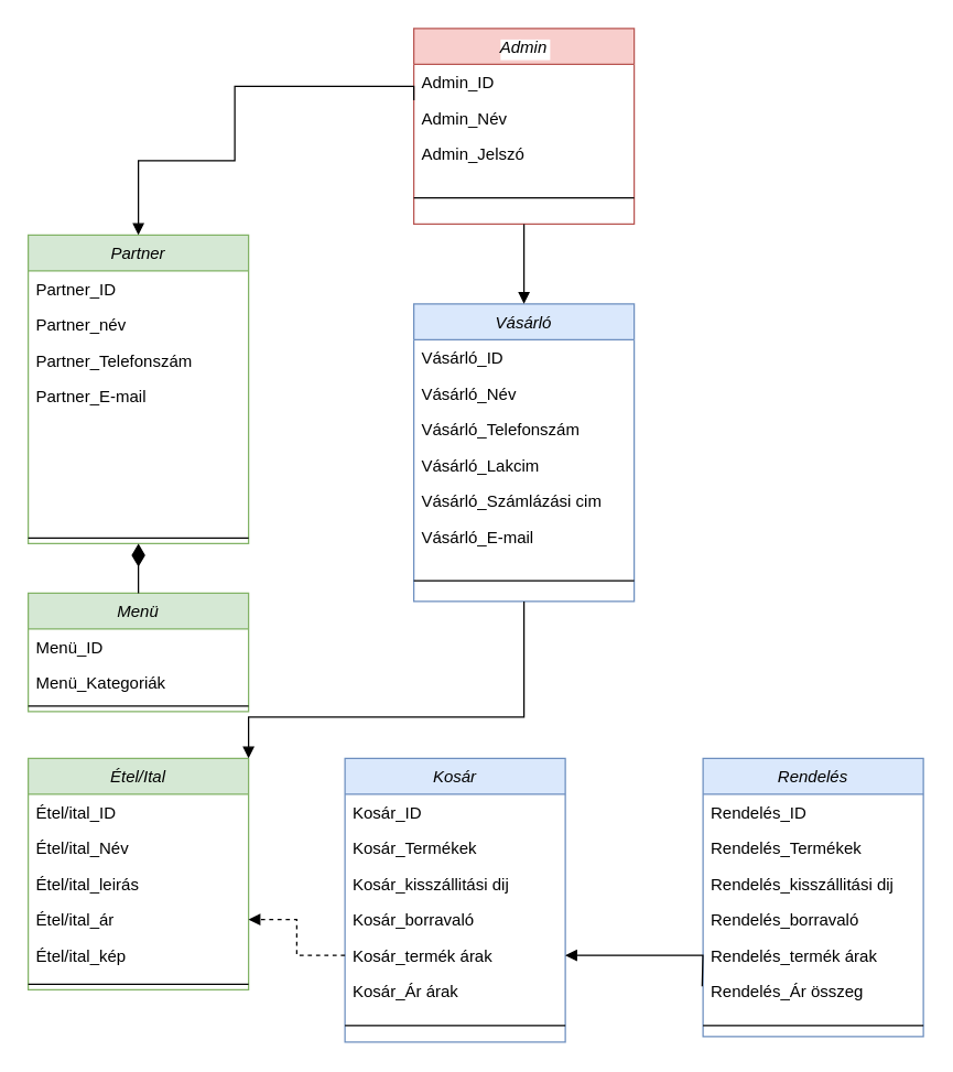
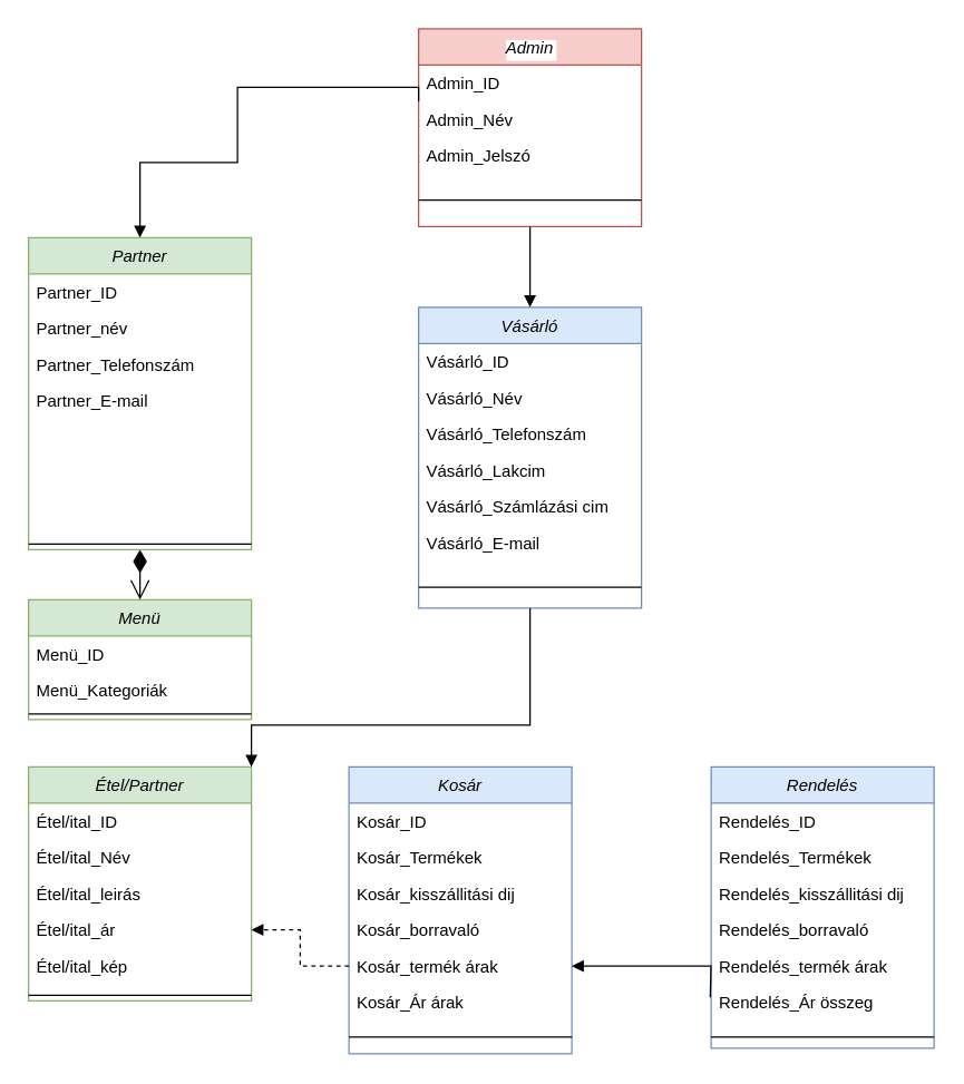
  <mxCell id="0" />
  <mxCell id="1" parent="0" />
  <mxCell id="2" value="Partner" style="swimlane;fontStyle=2;align=center;verticalAlign=top;childLayout=stackLayout;horizontal=1;startSize=26;horizontalStack=0;resizeParent=1;resizeLast=0;collapsible=1;marginBottom=0;rounded=0;shadow=0;strokeWidth=1;fillColor=#d5e8d4;strokeColor=#82b366;" parent="1" vertex="1"><mxGeometry x="20" y="170" width="160" height="224" as="geometry"><mxRectangle x="230" y="140" width="160" height="26" as="alternateBounds" /></mxGeometry></mxCell>
  <mxCell id="3" value="Partner_ID" style="text;strokeColor=none;fillColor=none;align=left;verticalAlign=top;spacingLeft=4;spacingRight=4;overflow=hidden;rotatable=0;points=[[0,0.5],[1,0.5]];portConstraint=eastwest;" vertex="1" parent="2"><mxGeometry y="26" width="160" height="26" as="geometry" /></mxCell>
  <mxCell id="4" value="Partner_név" style="text;align=left;verticalAlign=top;spacingLeft=4;spacingRight=4;overflow=hidden;rotatable=0;points=[[0,0.5],[1,0.5]];portConstraint=eastwest;" parent="2" vertex="1"><mxGeometry y="52" width="160" height="26" as="geometry" /></mxCell>
  <mxCell id="5" value="Partner_Telefonszám" style="text;align=left;verticalAlign=top;spacingLeft=4;spacingRight=4;overflow=hidden;rotatable=0;points=[[0,0.5],[1,0.5]];portConstraint=eastwest;rounded=0;shadow=0;html=0;" parent="2" vertex="1"><mxGeometry y="78" width="160" height="26" as="geometry" /></mxCell>
  <mxCell id="6" value="Partner_E-mail" style="text;align=left;verticalAlign=top;spacingLeft=4;spacingRight=4;overflow=hidden;rotatable=0;points=[[0,0.5],[1,0.5]];portConstraint=eastwest;rounded=0;shadow=0;html=0;" parent="2" vertex="1"><mxGeometry y="104" width="160" height="112" as="geometry" /></mxCell>
  <mxCell id="7" value="" style="line;html=1;strokeWidth=1;align=left;verticalAlign=middle;spacingTop=-1;spacingLeft=3;spacingRight=3;rotatable=0;labelPosition=right;points=[];portConstraint=eastwest;" parent="2" vertex="1"><mxGeometry y="216" width="160" height="8" as="geometry" /></mxCell>
  <mxCell id="8" value="Admin" style="swimlane;fontStyle=2;align=center;verticalAlign=top;childLayout=stackLayout;horizontal=1;startSize=26;horizontalStack=0;resizeParent=1;resizeLast=0;collapsible=1;marginBottom=0;rounded=0;shadow=0;strokeWidth=1;labelBackgroundColor=default;fillColor=#f8cecc;strokeColor=#b85450;" parent="1" vertex="1"><mxGeometry x="300" y="20" width="160" height="142" as="geometry"><mxRectangle x="230" y="140" width="160" height="26" as="alternateBounds" /></mxGeometry></mxCell>
  <mxCell id="9" value="Admin_ID" style="text;strokeColor=none;fillColor=none;align=left;verticalAlign=top;spacingLeft=4;spacingRight=4;overflow=hidden;rotatable=0;points=[[0,0.5],[1,0.5]];portConstraint=eastwest;" vertex="1" parent="8"><mxGeometry y="26" width="160" height="26" as="geometry" /></mxCell>
  <mxCell id="10" value="Admin_Név" style="text;align=left;verticalAlign=top;spacingLeft=4;spacingRight=4;overflow=hidden;rotatable=0;points=[[0,0.5],[1,0.5]];portConstraint=eastwest;" parent="8" vertex="1"><mxGeometry y="52" width="160" height="26" as="geometry" /></mxCell>
  <mxCell id="11" value="Admin_Jelszó" style="text;strokeColor=none;fillColor=none;align=left;verticalAlign=top;spacingLeft=4;spacingRight=4;overflow=hidden;rotatable=0;points=[[0,0.5],[1,0.5]];portConstraint=eastwest;" parent="8" vertex="1"><mxGeometry y="78" width="160" height="26" as="geometry" /></mxCell>
  <mxCell id="12" value="" style="line;html=1;strokeWidth=1;align=left;verticalAlign=middle;spacingTop=-1;spacingLeft=3;spacingRight=3;rotatable=0;labelPosition=right;points=[];portConstraint=eastwest;" parent="8" vertex="1"><mxGeometry y="104" width="160" height="38" as="geometry" /></mxCell>
  <mxCell id="13" value="Vásárló&#10;" style="swimlane;fontStyle=2;align=center;verticalAlign=top;childLayout=stackLayout;horizontal=1;startSize=26;horizontalStack=0;resizeParent=1;resizeLast=0;collapsible=1;marginBottom=0;rounded=0;shadow=0;strokeWidth=1;fillColor=#dae8fc;strokeColor=#6c8ebf;" parent="1" vertex="1"><mxGeometry x="300" y="220" width="160" height="216" as="geometry"><mxRectangle x="230" y="140" width="160" height="26" as="alternateBounds" /></mxGeometry></mxCell>
  <mxCell id="14" value="Vásárló_ID" style="text;strokeColor=none;fillColor=none;align=left;verticalAlign=top;spacingLeft=4;spacingRight=4;overflow=hidden;rotatable=0;points=[[0,0.5],[1,0.5]];portConstraint=eastwest;" vertex="1" parent="13"><mxGeometry y="26" width="160" height="26" as="geometry" /></mxCell>
  <mxCell id="15" value="Vásárló_Név" style="text;align=left;verticalAlign=top;spacingLeft=4;spacingRight=4;overflow=hidden;rotatable=0;points=[[0,0.5],[1,0.5]];portConstraint=eastwest;" parent="13" vertex="1"><mxGeometry y="52" width="160" height="26" as="geometry" /></mxCell>
  <mxCell id="16" value="Vásárló_Telefonszám" style="text;align=left;verticalAlign=top;spacingLeft=4;spacingRight=4;overflow=hidden;rotatable=0;points=[[0,0.5],[1,0.5]];portConstraint=eastwest;rounded=0;shadow=0;html=0;" parent="13" vertex="1"><mxGeometry y="78" width="160" height="26" as="geometry" /></mxCell>
  <mxCell id="17" value="Vásárló_Lakcim" style="text;strokeColor=none;fillColor=none;align=left;verticalAlign=top;spacingLeft=4;spacingRight=4;overflow=hidden;rotatable=0;points=[[0,0.5],[1,0.5]];portConstraint=eastwest;" parent="13" vertex="1"><mxGeometry y="104" width="160" height="26" as="geometry" /></mxCell>
  <mxCell id="18" value="Vásárló_Számlázási cim" style="text;strokeColor=none;fillColor=none;align=left;verticalAlign=top;spacingLeft=4;spacingRight=4;overflow=hidden;rotatable=0;points=[[0,0.5],[1,0.5]];portConstraint=eastwest;" parent="13" vertex="1"><mxGeometry y="130" width="160" height="26" as="geometry" /></mxCell>
  <mxCell id="19" value="Vásárló_E-mail" style="text;align=left;verticalAlign=top;spacingLeft=4;spacingRight=4;overflow=hidden;rotatable=0;points=[[0,0.5],[1,0.5]];portConstraint=eastwest;rounded=0;shadow=0;html=0;" parent="13" vertex="1"><mxGeometry y="156" width="160" height="30" as="geometry" /></mxCell>
  <mxCell id="20" value="" style="line;html=1;strokeWidth=1;align=left;verticalAlign=middle;spacingTop=-1;spacingLeft=3;spacingRight=3;rotatable=0;labelPosition=right;points=[];portConstraint=eastwest;" parent="13" vertex="1"><mxGeometry y="186" width="160" height="30" as="geometry" /></mxCell>
  <mxCell id="21" value="Kosár" style="swimlane;fontStyle=2;align=center;verticalAlign=top;childLayout=stackLayout;horizontal=1;startSize=26;horizontalStack=0;resizeParent=1;resizeLast=0;collapsible=1;marginBottom=0;rounded=0;shadow=0;strokeWidth=1;fillColor=#dae8fc;strokeColor=#6c8ebf;" parent="1" vertex="1"><mxGeometry x="250" y="550" width="160" height="206" as="geometry"><mxRectangle x="230" y="140" width="160" height="26" as="alternateBounds" /></mxGeometry></mxCell>
  <mxCell id="22" value="Kosár_ID" style="text;strokeColor=none;fillColor=none;align=left;verticalAlign=top;spacingLeft=4;spacingRight=4;overflow=hidden;rotatable=0;points=[[0,0.5],[1,0.5]];portConstraint=eastwest;" vertex="1" parent="21"><mxGeometry y="26" width="160" height="26" as="geometry" /></mxCell>
  <mxCell id="23" value="Kosár_Termékek" style="text;align=left;verticalAlign=top;spacingLeft=4;spacingRight=4;overflow=hidden;rotatable=0;points=[[0,0.5],[1,0.5]];portConstraint=eastwest;" parent="21" vertex="1"><mxGeometry y="52" width="160" height="26" as="geometry" /></mxCell>
  <mxCell id="24" value="Kosár_kisszállitási dij" style="text;align=left;verticalAlign=top;spacingLeft=4;spacingRight=4;overflow=hidden;rotatable=0;points=[[0,0.5],[1,0.5]];portConstraint=eastwest;rounded=0;shadow=0;html=0;" parent="21" vertex="1"><mxGeometry y="78" width="160" height="26" as="geometry" /></mxCell>
  <mxCell id="25" value="Kosár_borravaló" style="text;align=left;verticalAlign=top;spacingLeft=4;spacingRight=4;overflow=hidden;rotatable=0;points=[[0,0.5],[1,0.5]];portConstraint=eastwest;rounded=0;shadow=0;html=0;" parent="21" vertex="1"><mxGeometry y="104" width="160" height="26" as="geometry" /></mxCell>
  <mxCell id="26" value="Kosár_termék árak" style="text;strokeColor=none;fillColor=none;align=left;verticalAlign=top;spacingLeft=4;spacingRight=4;overflow=hidden;rotatable=0;points=[[0,0.5],[1,0.5]];portConstraint=eastwest;" parent="21" vertex="1"><mxGeometry y="130" width="160" height="26" as="geometry" /></mxCell>
  <mxCell id="27" value="Kosár_Ár árak" style="text;strokeColor=none;fillColor=none;align=left;verticalAlign=top;spacingLeft=4;spacingRight=4;overflow=hidden;rotatable=0;points=[[0,0.5],[1,0.5]];portConstraint=eastwest;" parent="21" vertex="1"><mxGeometry y="156" width="160" height="26" as="geometry" /></mxCell>
  <mxCell id="28" value="" style="line;html=1;strokeWidth=1;align=left;verticalAlign=middle;spacingTop=-1;spacingLeft=3;spacingRight=3;rotatable=0;labelPosition=right;points=[];portConstraint=eastwest;" parent="21" vertex="1"><mxGeometry y="182" width="160" height="24" as="geometry" /></mxCell>
  <mxCell id="29" value="Rendelés" style="swimlane;fontStyle=2;align=center;verticalAlign=top;childLayout=stackLayout;horizontal=1;startSize=26;horizontalStack=0;resizeParent=1;resizeLast=0;collapsible=1;marginBottom=0;rounded=0;shadow=0;strokeWidth=1;fillColor=#dae8fc;strokeColor=#6c8ebf;" parent="1" vertex="1"><mxGeometry x="510" y="550" width="160" height="202" as="geometry"><mxRectangle x="230" y="140" width="160" height="26" as="alternateBounds" /></mxGeometry></mxCell>
  <mxCell id="30" value="Rendelés_ID" style="text;strokeColor=none;fillColor=none;align=left;verticalAlign=top;spacingLeft=4;spacingRight=4;overflow=hidden;rotatable=0;points=[[0,0.5],[1,0.5]];portConstraint=eastwest;" vertex="1" parent="29"><mxGeometry y="26" width="160" height="26" as="geometry" /></mxCell>
  <mxCell id="31" value="Rendelés_Termékek" style="text;align=left;verticalAlign=top;spacingLeft=4;spacingRight=4;overflow=hidden;rotatable=0;points=[[0,0.5],[1,0.5]];portConstraint=eastwest;" parent="29" vertex="1"><mxGeometry y="52" width="160" height="26" as="geometry" /></mxCell>
  <mxCell id="32" value="Rendelés_kisszállitási dij" style="text;align=left;verticalAlign=top;spacingLeft=4;spacingRight=4;overflow=hidden;rotatable=0;points=[[0,0.5],[1,0.5]];portConstraint=eastwest;rounded=0;shadow=0;html=0;" parent="29" vertex="1"><mxGeometry y="78" width="160" height="26" as="geometry" /></mxCell>
  <mxCell id="33" value="Rendelés_borravaló" style="text;align=left;verticalAlign=top;spacingLeft=4;spacingRight=4;overflow=hidden;rotatable=0;points=[[0,0.5],[1,0.5]];portConstraint=eastwest;rounded=0;shadow=0;html=0;" parent="29" vertex="1"><mxGeometry y="104" width="160" height="26" as="geometry" /></mxCell>
  <mxCell id="34" value="Rendelés_termék árak" style="text;strokeColor=none;fillColor=none;align=left;verticalAlign=top;spacingLeft=4;spacingRight=4;overflow=hidden;rotatable=0;points=[[0,0.5],[1,0.5]];portConstraint=eastwest;" parent="29" vertex="1"><mxGeometry y="130" width="160" height="26" as="geometry" /></mxCell>
  <mxCell id="35" value="Rendelés_Ár összeg" style="text;strokeColor=none;fillColor=none;align=left;verticalAlign=top;spacingLeft=4;spacingRight=4;overflow=hidden;rotatable=0;points=[[0,0.5],[1,0.5]];portConstraint=eastwest;" parent="29" vertex="1"><mxGeometry y="156" width="160" height="30" as="geometry" /></mxCell>
  <mxCell id="36" value="" style="line;html=1;strokeWidth=1;align=left;verticalAlign=middle;spacingTop=-1;spacingLeft=3;spacingRight=3;rotatable=0;labelPosition=right;points=[];portConstraint=eastwest;" parent="29" vertex="1"><mxGeometry y="186" width="160" height="16" as="geometry" /></mxCell>
  <mxCell id="37" value="Menü" style="swimlane;fontStyle=2;align=center;verticalAlign=top;childLayout=stackLayout;horizontal=1;startSize=26;horizontalStack=0;resizeParent=1;resizeLast=0;collapsible=1;marginBottom=0;rounded=0;shadow=0;strokeWidth=1;fillColor=#d5e8d4;strokeColor=#82b366;" parent="1" vertex="1"><mxGeometry x="20" y="430" width="160" height="86" as="geometry"><mxRectangle x="230" y="140" width="160" height="26" as="alternateBounds" /></mxGeometry></mxCell>
  <mxCell id="38" value="Menü_ID" style="text;strokeColor=none;fillColor=none;align=left;verticalAlign=top;spacingLeft=4;spacingRight=4;overflow=hidden;rotatable=0;points=[[0,0.5],[1,0.5]];portConstraint=eastwest;" vertex="1" parent="37"><mxGeometry y="26" width="160" height="26" as="geometry" /></mxCell>
  <mxCell id="39" value="Menü_Kategoriák" style="text;align=left;verticalAlign=top;spacingLeft=4;spacingRight=4;overflow=hidden;rotatable=0;points=[[0,0.5],[1,0.5]];portConstraint=eastwest;" parent="37" vertex="1"><mxGeometry y="52" width="160" height="26" as="geometry" /></mxCell>
  <mxCell id="40" value="" style="line;html=1;strokeWidth=1;align=left;verticalAlign=middle;spacingTop=-1;spacingLeft=3;spacingRight=3;rotatable=0;labelPosition=right;points=[];portConstraint=eastwest;" parent="37" vertex="1"><mxGeometry y="78" width="160" height="8" as="geometry" /></mxCell>
- <mxCell id="41" value="Étel/Ital" style="swimlane;fontStyle=2;align=center;verticalAlign=top;childLayout=stackLayout;horizontal=1;startSize=26;horizontalStack=0;resizeParent=1;resizeLast=0;collapsible=1;marginBottom=0;rounded=0;shadow=0;strokeWidth=1;fillColor=#d5e8d4;strokeColor=#82b366;" parent="1" vertex="1"><mxGeometry x="20" y="550" width="160" height="168" as="geometry"><mxRectangle x="230" y="140" width="160" height="26" as="alternateBounds" /></mxGeometry></mxCell>
+ <mxCell id="41" value="Étel/Partner" style="swimlane;fontStyle=2;align=center;verticalAlign=top;childLayout=stackLayout;horizontal=1;startSize=26;horizontalStack=0;resizeParent=1;resizeLast=0;collapsible=1;marginBottom=0;rounded=0;shadow=0;strokeWidth=1;fillColor=#d5e8d4;strokeColor=#82b366;" parent="1" vertex="1"><mxGeometry x="20" y="550" width="160" height="168" as="geometry"><mxRectangle x="230" y="140" width="160" height="26" as="alternateBounds" /></mxGeometry></mxCell>
  <mxCell id="42" value="Étel/ital_ID" style="text;strokeColor=none;fillColor=none;align=left;verticalAlign=top;spacingLeft=4;spacingRight=4;overflow=hidden;rotatable=0;points=[[0,0.5],[1,0.5]];portConstraint=eastwest;" vertex="1" parent="41"><mxGeometry y="26" width="160" height="26" as="geometry" /></mxCell>
  <mxCell id="43" value="Étel/ital_Név" style="text;align=left;verticalAlign=top;spacingLeft=4;spacingRight=4;overflow=hidden;rotatable=0;points=[[0,0.5],[1,0.5]];portConstraint=eastwest;" parent="41" vertex="1"><mxGeometry y="52" width="160" height="26" as="geometry" /></mxCell>
  <mxCell id="44" value="Étel/ital_leirás" style="text;strokeColor=none;fillColor=none;align=left;verticalAlign=top;spacingLeft=4;spacingRight=4;overflow=hidden;rotatable=0;points=[[0,0.5],[1,0.5]];portConstraint=eastwest;" parent="41" vertex="1"><mxGeometry y="78" width="160" height="26" as="geometry" /></mxCell>
  <mxCell id="45" value="Étel/ital_ár" style="text;strokeColor=none;fillColor=none;align=left;verticalAlign=top;spacingLeft=4;spacingRight=4;overflow=hidden;rotatable=0;points=[[0,0.5],[1,0.5]];portConstraint=eastwest;" parent="41" vertex="1"><mxGeometry y="104" width="160" height="26" as="geometry" /></mxCell>
  <mxCell id="46" value="Étel/ital_kép" style="text;align=left;verticalAlign=top;spacingLeft=4;spacingRight=4;overflow=hidden;rotatable=0;points=[[0,0.5],[1,0.5]];portConstraint=eastwest;rounded=0;shadow=0;html=0;" parent="41" vertex="1"><mxGeometry y="130" width="160" height="30" as="geometry" /></mxCell>
  <mxCell id="47" value="" style="line;html=1;strokeWidth=1;align=left;verticalAlign=middle;spacingTop=-1;spacingLeft=3;spacingRight=3;rotatable=0;labelPosition=right;points=[];portConstraint=eastwest;" parent="41" vertex="1"><mxGeometry y="160" width="160" height="8" as="geometry" /></mxCell>
- <mxCell id="48" value="" style="endArrow=none;html=1;endSize=12;startArrow=diamondThin;startSize=14;startFill=1;edgeStyle=orthogonalEdgeStyle;align=left;verticalAlign=bottom;rounded=0;exitX=0.5;exitY=1;exitDx=0;exitDy=0;entryX=0.5;entryY=0;entryDx=0;entryDy=0;" parent="1" source="2" target="37" edge="1"><mxGeometry x="-1" y="14" relative="1" as="geometry"><mxPoint x="-300" y="520" as="sourcePoint" /><mxPoint x="-140" y="520" as="targetPoint" /><mxPoint x="-4" y="-10" as="offset" /></mxGeometry></mxCell>
+ <mxCell id="48" value="" style="endArrow=open;html=1;endSize=12;startArrow=diamondThin;startSize=14;startFill=1;edgeStyle=orthogonalEdgeStyle;align=left;verticalAlign=bottom;rounded=0;exitX=0.5;exitY=1;exitDx=0;exitDy=0;entryX=0.5;entryY=0;entryDx=0;entryDy=0;" parent="1" source="2" target="37" edge="1"><mxGeometry x="-1" y="14" relative="1" as="geometry"><mxPoint x="-300" y="520" as="sourcePoint" /><mxPoint x="-140" y="520" as="targetPoint" /><mxPoint x="-4" y="-10" as="offset" /></mxGeometry></mxCell>
  <mxCell id="49" value="" style="endArrow=block;endFill=1;html=1;edgeStyle=orthogonalEdgeStyle;align=left;verticalAlign=top;rounded=0;exitX=0.5;exitY=1;exitDx=0;exitDy=0;entryX=0.5;entryY=0;entryDx=0;entryDy=0;" parent="1" source="8" target="13" edge="1"><mxGeometry x="-1" relative="1" as="geometry"><mxPoint x="600" y="490" as="sourcePoint" /><mxPoint x="760" y="490" as="targetPoint" /></mxGeometry></mxCell>
  <mxCell id="50" value="" style="endArrow=block;endFill=1;html=1;edgeStyle=orthogonalEdgeStyle;align=left;verticalAlign=top;rounded=0;entryX=1;entryY=0.5;entryDx=0;entryDy=0;dashed=1;" parent="1" source="26" target="45" edge="1"><mxGeometry x="-1" relative="1" as="geometry"><mxPoint x="600" y="490" as="sourcePoint" /><mxPoint x="760" y="490" as="targetPoint" /></mxGeometry></mxCell>
  <mxCell id="51" value="" style="endArrow=block;endFill=1;html=1;edgeStyle=orthogonalEdgeStyle;align=left;verticalAlign=top;rounded=0;exitX=-0.004;exitY=0.21;exitDx=0;exitDy=0;exitPerimeter=0;entryX=1;entryY=0.5;entryDx=0;entryDy=0;" parent="1" target="26" edge="1"><mxGeometry x="-1" relative="1" as="geometry"><mxPoint x="509.36" y="715.46" as="sourcePoint" /><mxPoint x="760" y="490" as="targetPoint" /></mxGeometry></mxCell>
  <mxCell id="52" value="" style="endArrow=block;endFill=1;html=1;edgeStyle=orthogonalEdgeStyle;align=left;verticalAlign=top;rounded=0;exitX=0.5;exitY=1;exitDx=0;exitDy=0;entryX=1;entryY=0;entryDx=0;entryDy=0;" parent="1" source="13" target="41" edge="1"><mxGeometry x="-1" relative="1" as="geometry"><mxPoint x="600" y="490" as="sourcePoint" /><mxPoint x="760" y="490" as="targetPoint" /><Array as="points"><mxPoint x="380" y="520" /><mxPoint x="180" y="520" /></Array></mxGeometry></mxCell>
  <mxCell id="53" value="" style="endArrow=block;endFill=1;html=1;edgeStyle=orthogonalEdgeStyle;align=left;verticalAlign=top;rounded=0;entryX=0.5;entryY=0;entryDx=0;entryDy=0;" parent="1" target="2" edge="1"><mxGeometry x="-1" relative="1" as="geometry"><mxPoint x="300" y="72" as="sourcePoint" /><mxPoint x="760" y="490" as="targetPoint" /><Array as="points"><mxPoint x="300" y="72" /><mxPoint x="300" y="62" /><mxPoint x="170" y="62" /><mxPoint x="170" y="116" /><mxPoint x="100" y="116" /></Array></mxGeometry></mxCell>
